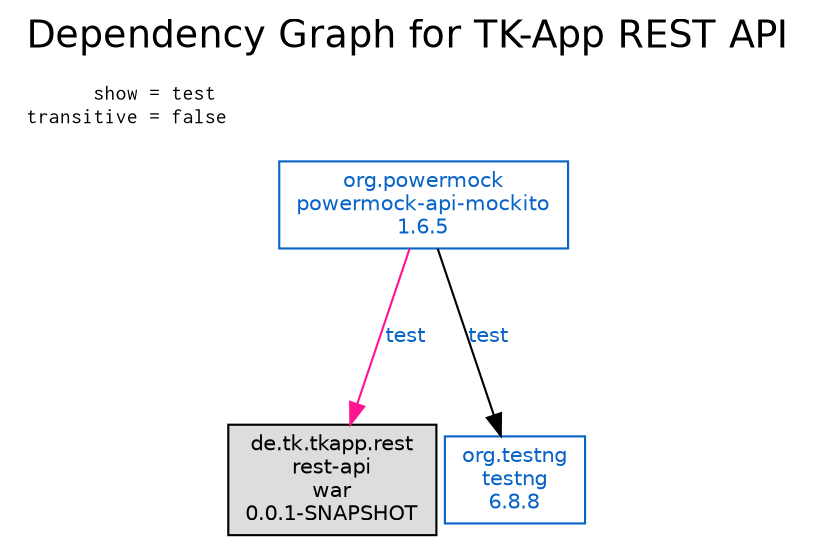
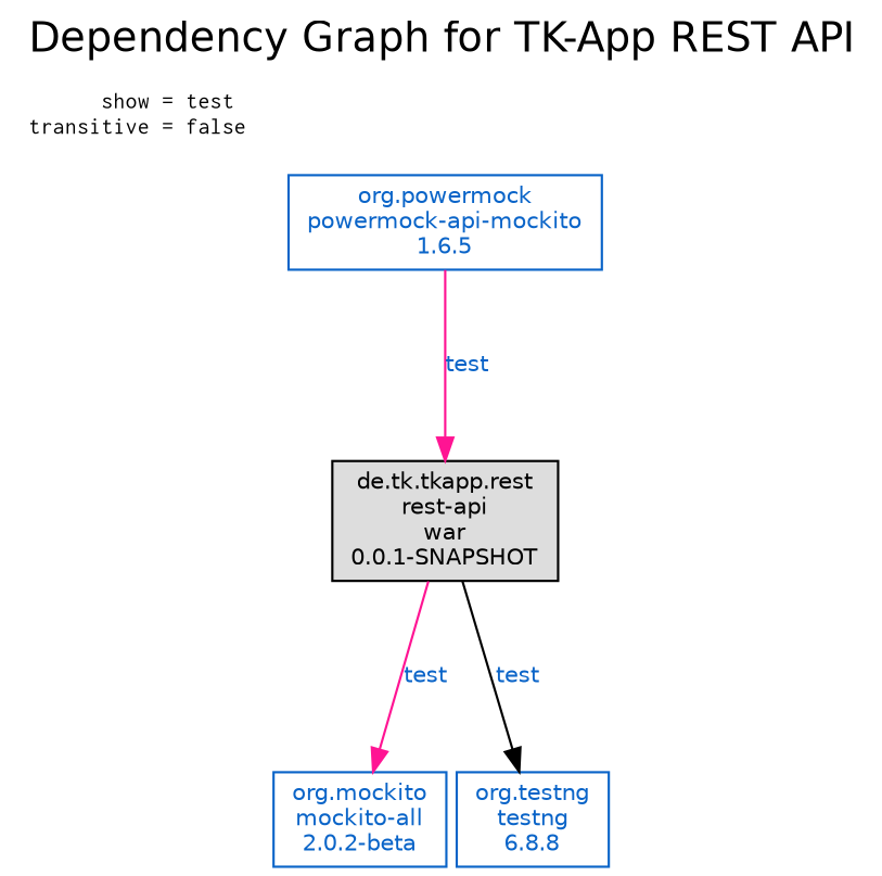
  digraph {
    fontname=Helvetica
    fontsize=18
    label=<<table border="0" cellpadding="0" cellspacing="0"><tr><td>Dependency Graph for TK-App REST API</td></tr><tr><td><font color="black" face="Courier" point-size="10"> </font></td></tr><tr><td align="LEFT"><font color="black" face="Courier" point-size="10">      show = test</font></td></tr><tr><td align="LEFT"><font color="black" face="Courier" point-size="10">transitive = false</font></td></tr><tr><td><font color="black" face="Courier" point-size="10"> </font></td></tr></table>>
    labeljust=l
    labelloc=t
    nodesep=.05
    rankdir=TB
    ranksep=1
    node [color="#0A64C8" fillcolor=white fontcolor="#0A64C8" fontname=Helvetica fontsize=10 shape=rectangle style="solid,filled"]
    edge [color=deeppink fontcolor="#0A64C8" fontname=Helvetica fontsize=10 style=solid weight=1.0]
    n1 [color=black fillcolor="#dddddd" fontcolor=black label="de.tk.tkapp.rest\nrest-api\nwar\n0.0.1-SNAPSHOT"]
+   n2 [label="org.mockito\nmockito-all\n2.0.2-beta"]
    n3 [label="org.testng\ntestng\n6.8.8"]
    n4 [label="org.powermock\npowermock-api-mockito\n1.6.5"]
-   n4 -> n3 [color=black label=test]
+   n1 -> n2 [label=test]
+   n1 -> n3 [color=black label=test]
    n4 -> n1 [label=test]
  }
